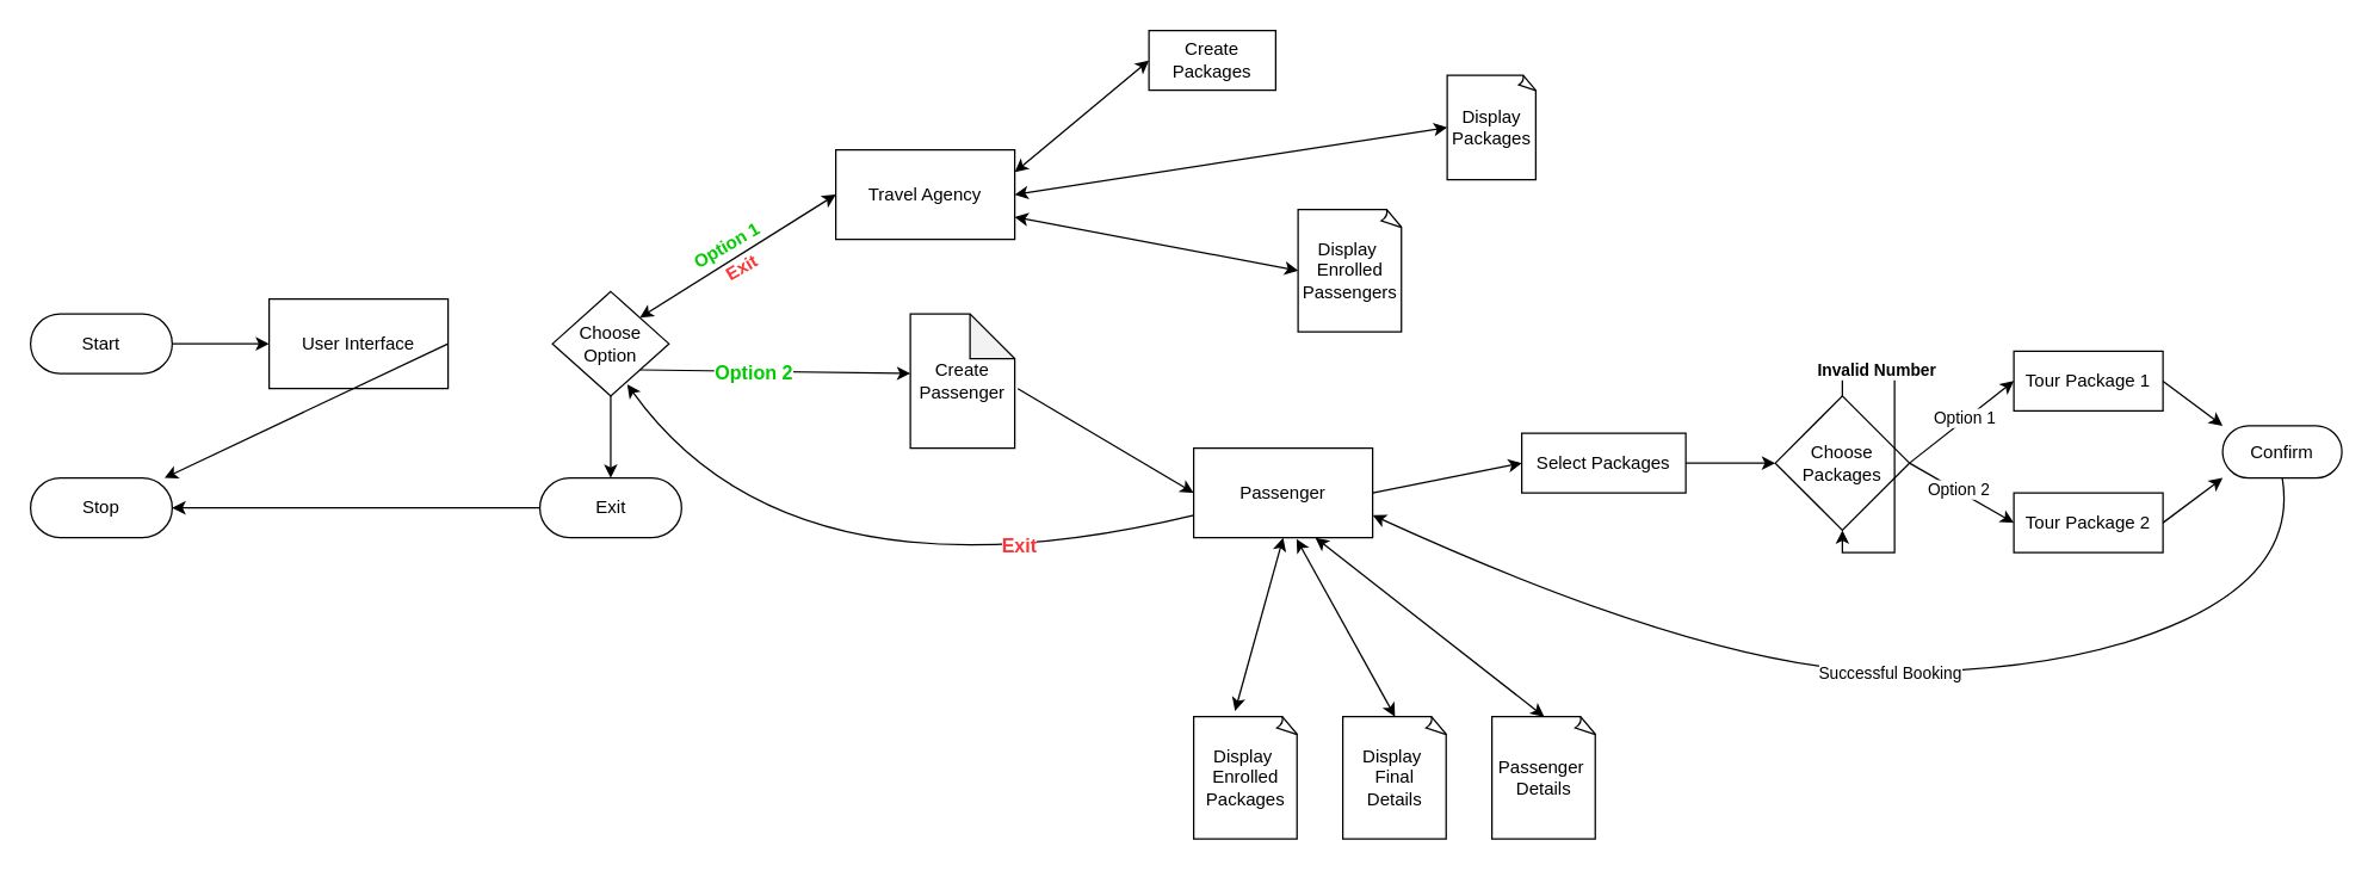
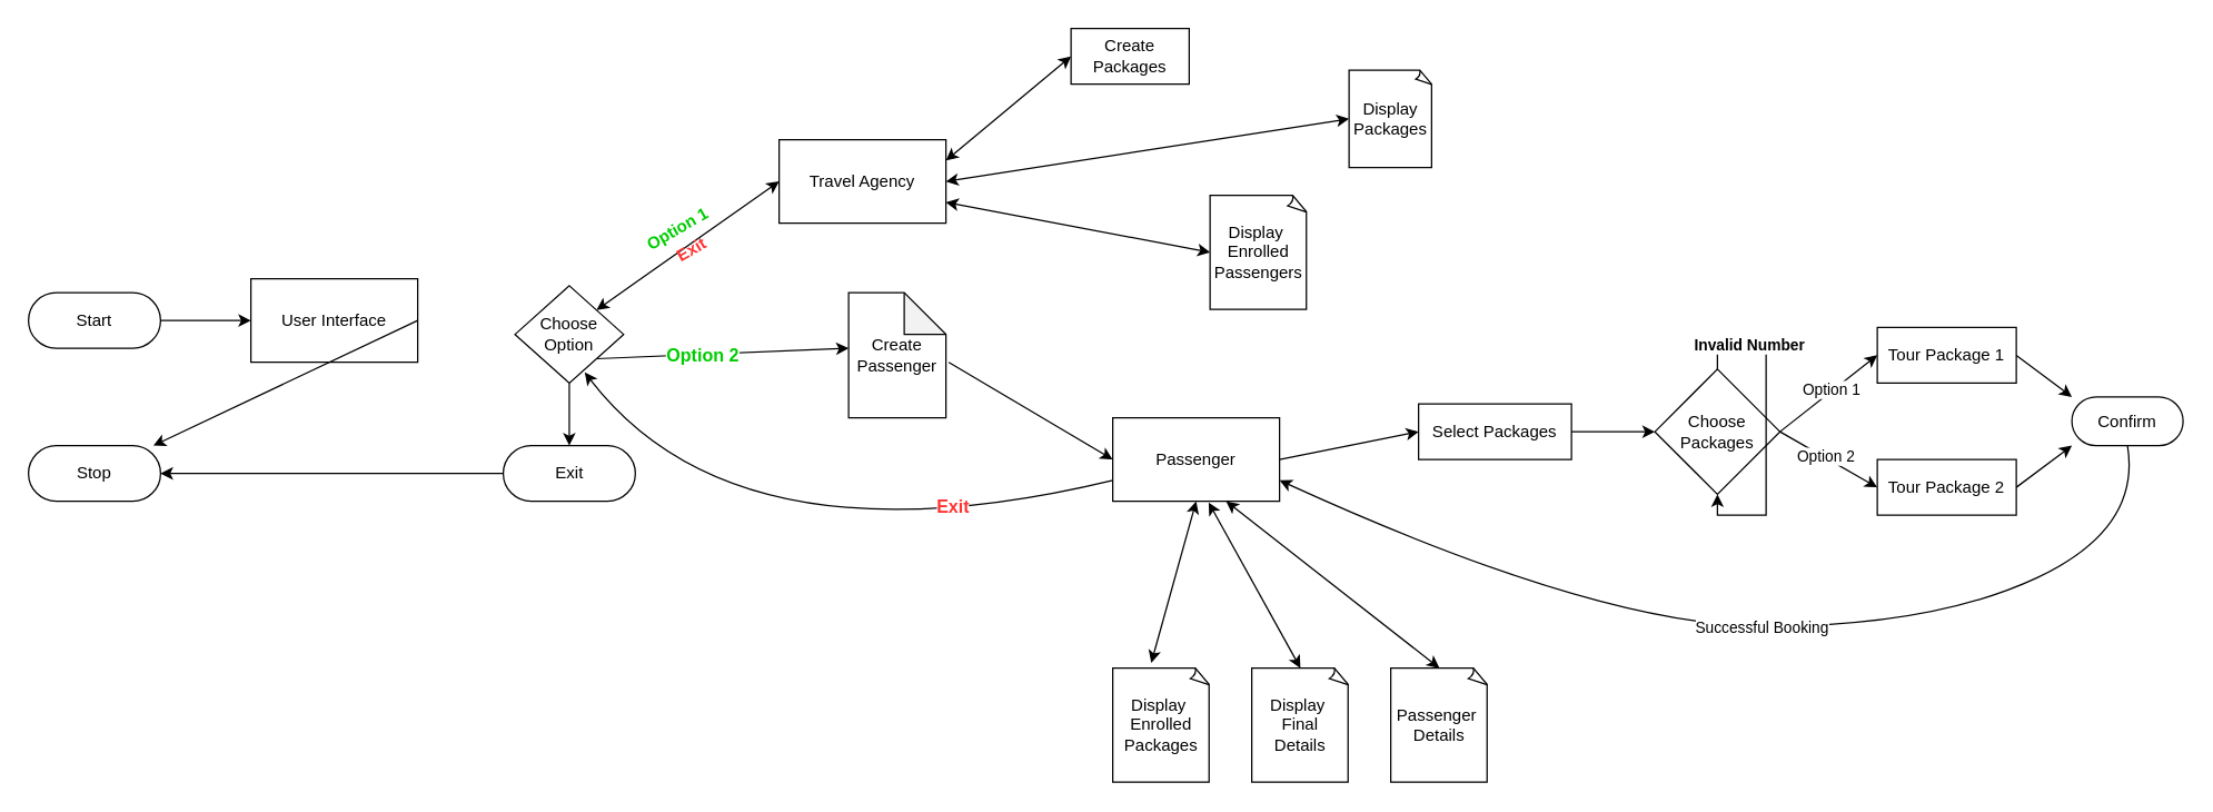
  <mxCell id="0" />
  <mxCell id="1" parent="0" />
  <mxCell id="2" value="Start" style="rounded=1;whiteSpace=wrap;html=1;strokeWidth=1;perimeterSpacing=0;glass=0;shadow=0;arcSize=50;" parent="1" vertex="1"><mxGeometry x="20" y="210" width="95" height="40" as="geometry" /></mxCell>
- <mxCell id="3" value="Choose Option" style="rhombus;whiteSpace=wrap;html=1;" parent="1" vertex="1"><mxGeometry x="370" y="195" width="78.12" height="70" as="geometry" /></mxCell>
+ <mxCell id="3" value="Choose Option" style="rhombus;whiteSpace=wrap;html=1;" parent="1" vertex="1"><mxGeometry x="370" y="205" width="78.12" height="70" as="geometry" /></mxCell>
  <mxCell id="4" value="User Interface" style="rounded=0;whiteSpace=wrap;html=1;" parent="1" vertex="1"><mxGeometry x="180" y="200" width="120" height="60" as="geometry" /></mxCell>
  <mxCell id="5" value="" style="endArrow=classic;html=1;rounded=0;exitX=1;exitY=0.5;exitDx=0;exitDy=0;" parent="1" source="2" target="4" edge="1"><mxGeometry width="50" height="50" relative="1" as="geometry"><mxPoint x="480" y="590" as="sourcePoint" /><mxPoint x="530" y="540" as="targetPoint" /></mxGeometry></mxCell>
  <mxCell id="6" value="" style="endArrow=classic;html=1;rounded=0;exitX=1;exitY=0.5;exitDx=0;exitDy=0;" parent="1" source="4" target="13" edge="1"><mxGeometry width="50" height="50" relative="1" as="geometry"><mxPoint x="410" y="450" as="sourcePoint" /><mxPoint x="457.5" y="400" as="targetPoint" /></mxGeometry></mxCell>
  <mxCell id="7" value="Travel Agency" style="rounded=0;whiteSpace=wrap;html=1;" parent="1" vertex="1"><mxGeometry x="560" y="100" width="120" height="60" as="geometry" /></mxCell>
  <mxCell id="8" value="Passenger" style="rounded=0;whiteSpace=wrap;html=1;" parent="1" vertex="1"><mxGeometry x="800" y="300" width="120" height="60" as="geometry" /></mxCell>
  <mxCell id="9" value="&lt;font color=&quot;#00cc00&quot;&gt;Option 1&lt;/font&gt;" style="text;html=1;align=center;verticalAlign=middle;resizable=0;points=[];autosize=1;strokeColor=none;fillColor=none;fontStyle=1;labelBackgroundColor=none;labelBorderColor=none;rotation=-30;" parent="1" vertex="1"><mxGeometry x="451.56" y="150" width="70" height="30" as="geometry" /></mxCell>
  <mxCell id="10" value="" style="endArrow=classic;startArrow=classic;html=1;rounded=0;exitX=0;exitY=0.5;exitDx=0;exitDy=0;entryX=1;entryY=0;entryDx=0;entryDy=0;" parent="1" source="7" target="3" edge="1"><mxGeometry width="50" height="50" relative="1" as="geometry"><mxPoint x="390" y="210" as="sourcePoint" /><mxPoint x="440" y="160" as="targetPoint" /></mxGeometry></mxCell>
  <mxCell id="11" value="Exit" style="rounded=1;whiteSpace=wrap;html=1;strokeWidth=1;perimeterSpacing=0;glass=0;shadow=0;arcSize=50;" parent="1" vertex="1"><mxGeometry x="361.56" y="320" width="95" height="40" as="geometry" /></mxCell>
  <mxCell id="12" value="" style="endArrow=classic;html=1;rounded=0;entryX=0.5;entryY=0;entryDx=0;entryDy=0;exitX=0.5;exitY=1;exitDx=0;exitDy=0;" parent="1" source="3" target="11" edge="1"><mxGeometry width="50" height="50" relative="1" as="geometry"><mxPoint x="390" y="480" as="sourcePoint" /><mxPoint x="440" y="430" as="targetPoint" /></mxGeometry></mxCell>
  <mxCell id="13" value="Stop" style="rounded=1;whiteSpace=wrap;html=1;strokeWidth=1;perimeterSpacing=0;glass=0;shadow=0;arcSize=50;" parent="1" vertex="1"><mxGeometry x="20" y="320" width="95" height="40" as="geometry" /></mxCell>
  <mxCell id="14" value="" style="endArrow=classic;html=1;rounded=0;entryX=1;entryY=0.5;entryDx=0;entryDy=0;exitX=0;exitY=0.5;exitDx=0;exitDy=0;" parent="1" source="11" target="13" edge="1"><mxGeometry width="50" height="50" relative="1" as="geometry"><mxPoint x="390" y="480" as="sourcePoint" /><mxPoint x="440" y="430" as="targetPoint" /></mxGeometry></mxCell>
  <mxCell id="15" value="Create Packages" style="rounded=0;whiteSpace=wrap;html=1;" parent="1" vertex="1"><mxGeometry x="770" y="20" width="85" height="40" as="geometry" /></mxCell>
  <mxCell id="16" value="Display Packages" style="whiteSpace=wrap;html=1;shape=mxgraph.basic.document" parent="1" vertex="1"><mxGeometry x="970" y="50" width="60" height="70" as="geometry" /></mxCell>
  <mxCell id="17" value="Display&amp;nbsp;&lt;br&gt;Enrolled Passengers" style="whiteSpace=wrap;html=1;shape=mxgraph.basic.document" parent="1" vertex="1"><mxGeometry x="870" y="140" width="70" height="82" as="geometry" /></mxCell>
  <mxCell id="18" value="&lt;font color=&quot;#ff3333&quot;&gt;Exit&lt;/font&gt;" style="text;html=1;align=center;verticalAlign=middle;resizable=0;points=[];autosize=1;strokeColor=none;fillColor=none;fontStyle=1;rotation=-30;" parent="1" vertex="1"><mxGeometry x="471.56" y="165" width="50" height="30" as="geometry" /></mxCell>
  <mxCell id="19" value="Create Passenger" style="shape=note;whiteSpace=wrap;html=1;backgroundOutline=1;darkOpacity=0.05;" parent="1" vertex="1"><mxGeometry x="610" y="210" width="70" height="90" as="geometry" /></mxCell>
  <mxCell id="20" value="" style="endArrow=classic;html=1;rounded=0;exitX=1;exitY=1;exitDx=0;exitDy=0;entryX=0;entryY=0.444;entryDx=0;entryDy=0;entryPerimeter=0;" parent="1" source="3" target="19" edge="1"><mxGeometry width="50" height="50" relative="1" as="geometry"><mxPoint x="600" y="260" as="sourcePoint" /><mxPoint x="550" y="330" as="targetPoint" /></mxGeometry></mxCell>
  <mxCell id="21" value="&lt;h3&gt;Option 2&lt;/h3&gt;" style="edgeLabel;html=1;align=center;verticalAlign=middle;resizable=0;points=[];fontColor=#00CC00;" parent="20" vertex="1" connectable="0"><mxGeometry x="-0.163" relative="1" as="geometry"><mxPoint as="offset" /></mxGeometry></mxCell>
  <mxCell id="22" value="" style="endArrow=classic;html=1;rounded=0;exitX=1.029;exitY=0.556;exitDx=0;exitDy=0;exitPerimeter=0;entryX=0;entryY=0.5;entryDx=0;entryDy=0;" parent="1" source="19" target="8" edge="1"><mxGeometry width="50" height="50" relative="1" as="geometry"><mxPoint x="600" y="260" as="sourcePoint" /><mxPoint x="650" y="210" as="targetPoint" /></mxGeometry></mxCell>
  <mxCell id="23" value="Select Packages" style="rounded=0;whiteSpace=wrap;html=1;" parent="1" vertex="1"><mxGeometry x="1020" y="290" width="110" height="40" as="geometry" /></mxCell>
  <mxCell id="24" value="" style="endArrow=classic;html=1;rounded=0;entryX=0;entryY=0.5;entryDx=0;entryDy=0;" parent="1" target="23" edge="1"><mxGeometry width="50" height="50" relative="1" as="geometry"><mxPoint x="920" y="330" as="sourcePoint" /><mxPoint x="970" y="280" as="targetPoint" /></mxGeometry></mxCell>
  <mxCell id="25" value="Display&amp;nbsp;&lt;br&gt;Final&lt;br&gt;Details" style="whiteSpace=wrap;html=1;shape=mxgraph.basic.document" parent="1" vertex="1"><mxGeometry x="900" y="480" width="70" height="82" as="geometry" /></mxCell>
  <mxCell id="26" value="Display&amp;nbsp;&lt;br&gt;Enrolled Packages" style="whiteSpace=wrap;html=1;shape=mxgraph.basic.document" parent="1" vertex="1"><mxGeometry x="800" y="480" width="70" height="82" as="geometry" /></mxCell>
  <mxCell id="27" value="" style="curved=1;endArrow=classic;html=1;rounded=0;exitX=0;exitY=0.75;exitDx=0;exitDy=0;entryX=0.642;entryY=0.89;entryDx=0;entryDy=0;entryPerimeter=0;" parent="1" source="8" target="3" edge="1"><mxGeometry width="50" height="50" relative="1" as="geometry"><mxPoint x="580" y="280" as="sourcePoint" /><mxPoint x="580" y="260" as="targetPoint" /><Array as="points"><mxPoint x="530" y="410" /></Array></mxGeometry></mxCell>
  <mxCell id="28" value="&lt;h3&gt;Exit&lt;/h3&gt;" style="edgeLabel;html=1;align=center;verticalAlign=middle;resizable=0;points=[];fontColor=#FF3333;" parent="27" vertex="1" connectable="0"><mxGeometry x="-0.488" y="-9" relative="1" as="geometry"><mxPoint as="offset" /></mxGeometry></mxCell>
  <mxCell id="29" value="Passenger&amp;nbsp;&lt;br&gt;Details" style="whiteSpace=wrap;html=1;shape=mxgraph.basic.document" parent="1" vertex="1"><mxGeometry x="1000" y="480" width="70" height="82" as="geometry" /></mxCell>
  <mxCell id="30" value="Choose&lt;br&gt;Packages" style="rhombus;whiteSpace=wrap;html=1;" parent="1" vertex="1"><mxGeometry x="1190" y="265" width="90" height="90" as="geometry" /></mxCell>
  <mxCell id="31" value="" style="endArrow=classic;html=1;rounded=0;entryX=0;entryY=0.5;entryDx=0;entryDy=0;" parent="1" target="30" edge="1"><mxGeometry width="50" height="50" relative="1" as="geometry"><mxPoint x="1130" y="310" as="sourcePoint" /><mxPoint x="1120" y="280" as="targetPoint" /></mxGeometry></mxCell>
  <mxCell id="32" value="Tour Package 1" style="rounded=0;whiteSpace=wrap;html=1;" parent="1" vertex="1"><mxGeometry x="1350" y="235" width="100" height="40" as="geometry" /></mxCell>
  <mxCell id="33" value="Tour Package 2" style="rounded=0;whiteSpace=wrap;html=1;" parent="1" vertex="1"><mxGeometry x="1350" y="330" width="100" height="40" as="geometry" /></mxCell>
  <mxCell id="34" value="" style="endArrow=classic;html=1;rounded=0;entryX=0;entryY=0.5;entryDx=0;entryDy=0;exitX=1;exitY=0.5;exitDx=0;exitDy=0;" parent="1" source="30" target="32" edge="1"><mxGeometry width="50" height="50" relative="1" as="geometry"><mxPoint x="1070" y="330" as="sourcePoint" /><mxPoint x="1120" y="280" as="targetPoint" /></mxGeometry></mxCell>
  <mxCell id="35" value="Option 1" style="edgeLabel;html=1;align=center;verticalAlign=middle;resizable=0;points=[];" parent="34" vertex="1" connectable="0"><mxGeometry x="0.049" relative="1" as="geometry"><mxPoint y="-1" as="offset" /></mxGeometry></mxCell>
  <mxCell id="36" value="" style="endArrow=classic;html=1;rounded=0;entryX=0;entryY=0.5;entryDx=0;entryDy=0;exitX=1;exitY=0.5;exitDx=0;exitDy=0;" parent="1" source="30" target="33" edge="1"><mxGeometry width="50" height="50" relative="1" as="geometry"><mxPoint x="1070" y="330" as="sourcePoint" /><mxPoint x="1120" y="280" as="targetPoint" /></mxGeometry></mxCell>
  <mxCell id="37" value="Option 2" style="edgeLabel;html=1;align=center;verticalAlign=middle;resizable=0;points=[];" parent="36" vertex="1" connectable="0"><mxGeometry x="-0.081" y="1" relative="1" as="geometry"><mxPoint as="offset" /></mxGeometry></mxCell>
  <mxCell id="38" value="" style="endArrow=classic;html=1;rounded=0;exitX=0.5;exitY=0;exitDx=0;exitDy=0;entryX=0.5;entryY=1;entryDx=0;entryDy=0;" parent="1" source="30" target="30" edge="1"><mxGeometry width="50" height="50" relative="1" as="geometry"><mxPoint x="1240" y="265" as="sourcePoint" /><mxPoint x="1220" y="390" as="targetPoint" /><Array as="points"><mxPoint x="1235" y="250" /><mxPoint x="1250" y="250" /><mxPoint x="1270" y="250" /><mxPoint x="1270" y="300" /><mxPoint x="1270" y="370" /><mxPoint x="1250" y="370" /><mxPoint x="1235" y="370" /></Array></mxGeometry></mxCell>
  <mxCell id="39" value="Invalid Number" style="edgeLabel;html=1;align=center;verticalAlign=middle;resizable=0;points=[];fontStyle=1" parent="38" vertex="1" connectable="0"><mxGeometry x="-0.663" y="3" relative="1" as="geometry"><mxPoint as="offset" /></mxGeometry></mxCell>
  <mxCell id="40" value="" style="endArrow=classic;startArrow=classic;html=1;rounded=0;exitX=0.5;exitY=1;exitDx=0;exitDy=0;entryX=0.396;entryY=-0.046;entryDx=0;entryDy=0;entryPerimeter=0;" parent="1" source="8" target="26" edge="1"><mxGeometry width="50" height="50" relative="1" as="geometry"><mxPoint x="980" y="300" as="sourcePoint" /><mxPoint x="1030" y="250" as="targetPoint" /></mxGeometry></mxCell>
  <mxCell id="41" value="" style="endArrow=classic;startArrow=classic;html=1;rounded=0;exitX=0.575;exitY=1.015;exitDx=0;exitDy=0;entryX=0.5;entryY=0;entryDx=0;entryDy=0;entryPerimeter=0;exitPerimeter=0;" parent="1" source="8" target="25" edge="1"><mxGeometry width="50" height="50" relative="1" as="geometry"><mxPoint x="870" y="370" as="sourcePoint" /><mxPoint x="838" y="486" as="targetPoint" /></mxGeometry></mxCell>
  <mxCell id="42" value="" style="endArrow=classic;startArrow=classic;html=1;rounded=0;exitX=0.68;exitY=1.001;exitDx=0;exitDy=0;entryX=0.5;entryY=0;entryDx=0;entryDy=0;entryPerimeter=0;exitPerimeter=0;" parent="1" source="8" target="29" edge="1"><mxGeometry width="50" height="50" relative="1" as="geometry"><mxPoint x="880" y="380" as="sourcePoint" /><mxPoint x="848" y="496" as="targetPoint" /></mxGeometry></mxCell>
  <mxCell id="43" value="Confirm" style="rounded=1;whiteSpace=wrap;html=1;arcSize=50;" parent="1" vertex="1"><mxGeometry x="1490" y="285" width="80" height="35" as="geometry" /></mxCell>
  <mxCell id="44" value="" style="endArrow=classic;html=1;rounded=0;entryX=0;entryY=0;entryDx=0;entryDy=0;exitX=1;exitY=0.5;exitDx=0;exitDy=0;" parent="1" source="32" target="43" edge="1"><mxGeometry width="50" height="50" relative="1" as="geometry"><mxPoint x="1050" y="300" as="sourcePoint" /><mxPoint x="1100" y="250" as="targetPoint" /></mxGeometry></mxCell>
  <mxCell id="45" value="" style="endArrow=classic;html=1;rounded=0;entryX=0;entryY=1;entryDx=0;entryDy=0;exitX=1;exitY=0.5;exitDx=0;exitDy=0;" parent="1" source="33" target="43" edge="1"><mxGeometry width="50" height="50" relative="1" as="geometry"><mxPoint x="1050" y="300" as="sourcePoint" /><mxPoint x="1100" y="250" as="targetPoint" /></mxGeometry></mxCell>
  <mxCell id="46" value="" style="curved=1;endArrow=classic;html=1;rounded=0;exitX=0.5;exitY=1;exitDx=0;exitDy=0;entryX=1;entryY=0.75;entryDx=0;entryDy=0;" parent="1" source="43" target="8" edge="1"><mxGeometry width="50" height="50" relative="1" as="geometry"><mxPoint x="1220" y="520" as="sourcePoint" /><mxPoint x="920" y="330" as="targetPoint" /><Array as="points"><mxPoint x="1540" y="380" /><mxPoint x="1390" y="450" /><mxPoint x="1150" y="450" /></Array></mxGeometry></mxCell>
  <mxCell id="47" value="Successful Booking" style="edgeLabel;html=1;align=center;verticalAlign=middle;resizable=0;points=[];" parent="46" vertex="1" connectable="0"><mxGeometry x="-0.029" relative="1" as="geometry"><mxPoint x="-1" as="offset" /></mxGeometry></mxCell>
  <mxCell id="48" value="" style="endArrow=classic;startArrow=classic;html=1;rounded=0;exitX=1;exitY=0.5;exitDx=0;exitDy=0;entryX=0;entryY=0.5;entryDx=0;entryDy=0;entryPerimeter=0;" parent="1" source="7" target="16" edge="1"><mxGeometry width="50" height="50" relative="1" as="geometry"><mxPoint x="790" y="280" as="sourcePoint" /><mxPoint x="840" y="230" as="targetPoint" /></mxGeometry></mxCell>
  <mxCell id="49" value="" style="endArrow=classic;startArrow=classic;html=1;rounded=0;exitX=1;exitY=0.75;exitDx=0;exitDy=0;entryX=0;entryY=0.5;entryDx=0;entryDy=0;entryPerimeter=0;" parent="1" source="7" target="17" edge="1"><mxGeometry width="50" height="50" relative="1" as="geometry"><mxPoint x="790" y="280" as="sourcePoint" /><mxPoint x="840" y="230" as="targetPoint" /></mxGeometry></mxCell>
  <mxCell id="50" value="" style="endArrow=classic;startArrow=classic;html=1;rounded=0;exitX=1;exitY=0.25;exitDx=0;exitDy=0;entryX=0;entryY=0.5;entryDx=0;entryDy=0;" parent="1" source="7" target="15" edge="1"><mxGeometry width="50" height="50" relative="1" as="geometry"><mxPoint x="770" y="260" as="sourcePoint" /><mxPoint x="820" y="210" as="targetPoint" /></mxGeometry></mxCell>
